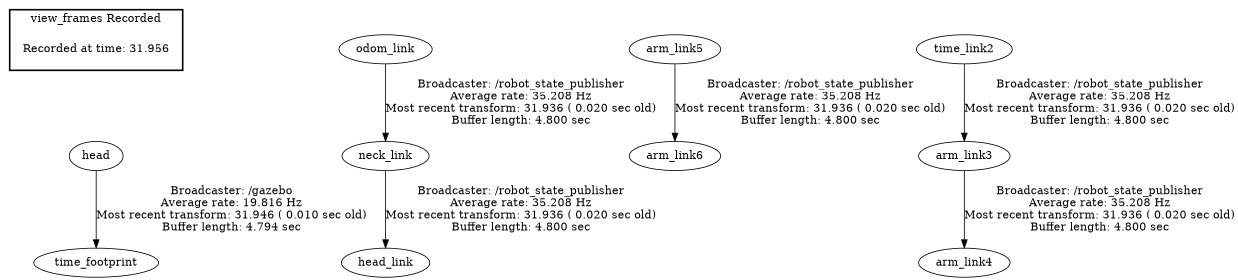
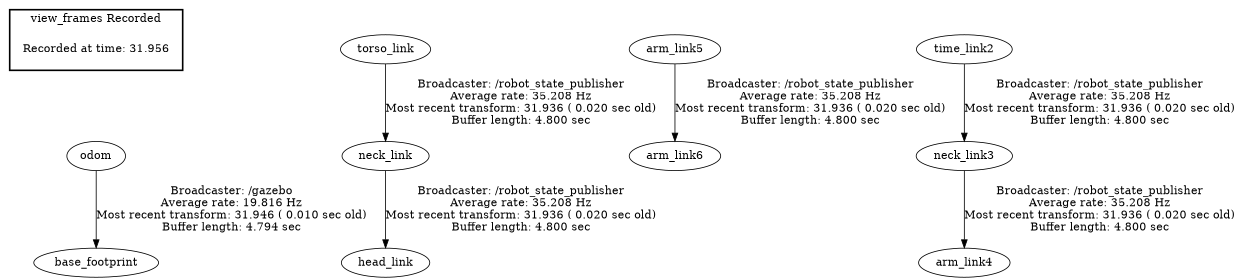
  digraph {
    fontname="DejaVu Serif"
    node [fontname="DejaVu Serif"]
    edge [fontname="DejaVu Serif"]
    "Recorded at time: 31.956" [shape=plaintext]
-   odom [label=head]
-   torso_link [label=odom_link]
+   odom
+   torso_link
    neck_link
-   base_footprint [label=time_footprint]
+   base_footprint
    arm_link5
    arm_link6
    head_link
    n9 [label=time_link2]
-   arm_link3
+   arm_link3 [label=neck_link3]
    arm_link4
    subgraph cluster_1 {
      color=black
      label="view_frames Recorded"
      style=bold
      "Recorded at time: 31.956"
    }
    "Recorded at time: 31.956" -> odom [style=invis]
    odom -> base_footprint [label="Broadcaster: /gazebo\nAverage rate: 19.816 Hz\nMost recent transform: 31.946 ( 0.010 sec old)\nBuffer length: 4.794 sec\n"]
    torso_link -> neck_link [label="Broadcaster: /robot_state_publisher\nAverage rate: 35.208 Hz\nMost recent transform: 31.936 ( 0.020 sec old)\nBuffer length: 4.800 sec\n"]
    neck_link -> head_link [label="Broadcaster: /robot_state_publisher\nAverage rate: 35.208 Hz\nMost recent transform: 31.936 ( 0.020 sec old)\nBuffer length: 4.800 sec\n"]
    arm_link5 -> arm_link6 [label="Broadcaster: /robot_state_publisher\nAverage rate: 35.208 Hz\nMost recent transform: 31.936 ( 0.020 sec old)\nBuffer length: 4.800 sec\n"]
    n9 -> arm_link3 [label="Broadcaster: /robot_state_publisher\nAverage rate: 35.208 Hz\nMost recent transform: 31.936 ( 0.020 sec old)\nBuffer length: 4.800 sec\n"]
    arm_link3 -> arm_link4 [label="Broadcaster: /robot_state_publisher\nAverage rate: 35.208 Hz\nMost recent transform: 31.936 ( 0.020 sec old)\nBuffer length: 4.800 sec\n"]
  }
